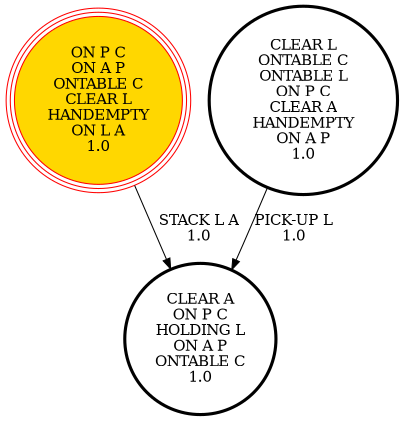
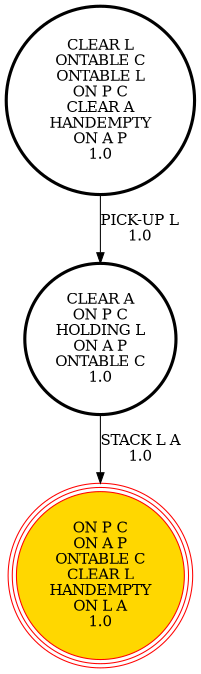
  digraph {
    node [penwidth=3 shape=circle]
    "CLEAR A\nON P C\nHOLDING L\nON A P\nONTABLE C\n1.0\n"
    "ON P C\nON A P\nONTABLE C\nCLEAR L\nHANDEMPTY\nON L A\n1.0\n" [color=red fillcolor=gold peripheries=3 style=filled penwidth=""]
    "CLEAR L\nONTABLE C\nONTABLE L\nON P C\nCLEAR A\nHANDEMPTY\nON A P\n1.0\n"
-   "ON P C\nON A P\nONTABLE C\nCLEAR L\nHANDEMPTY\nON L A\n1.0\n" -> "CLEAR A\nON P C\nHOLDING L\nON A P\nONTABLE C\n1.0\n" [label="STACK L A\n1.0\n"]
+   "CLEAR A\nON P C\nHOLDING L\nON A P\nONTABLE C\n1.0\n" -> "ON P C\nON A P\nONTABLE C\nCLEAR L\nHANDEMPTY\nON L A\n1.0\n" [label="STACK L A\n1.0\n"]
    "CLEAR L\nONTABLE C\nONTABLE L\nON P C\nCLEAR A\nHANDEMPTY\nON A P\n1.0\n" -> "CLEAR A\nON P C\nHOLDING L\nON A P\nONTABLE C\n1.0\n" [label="PICK-UP L\n1.0\n"]
  }
